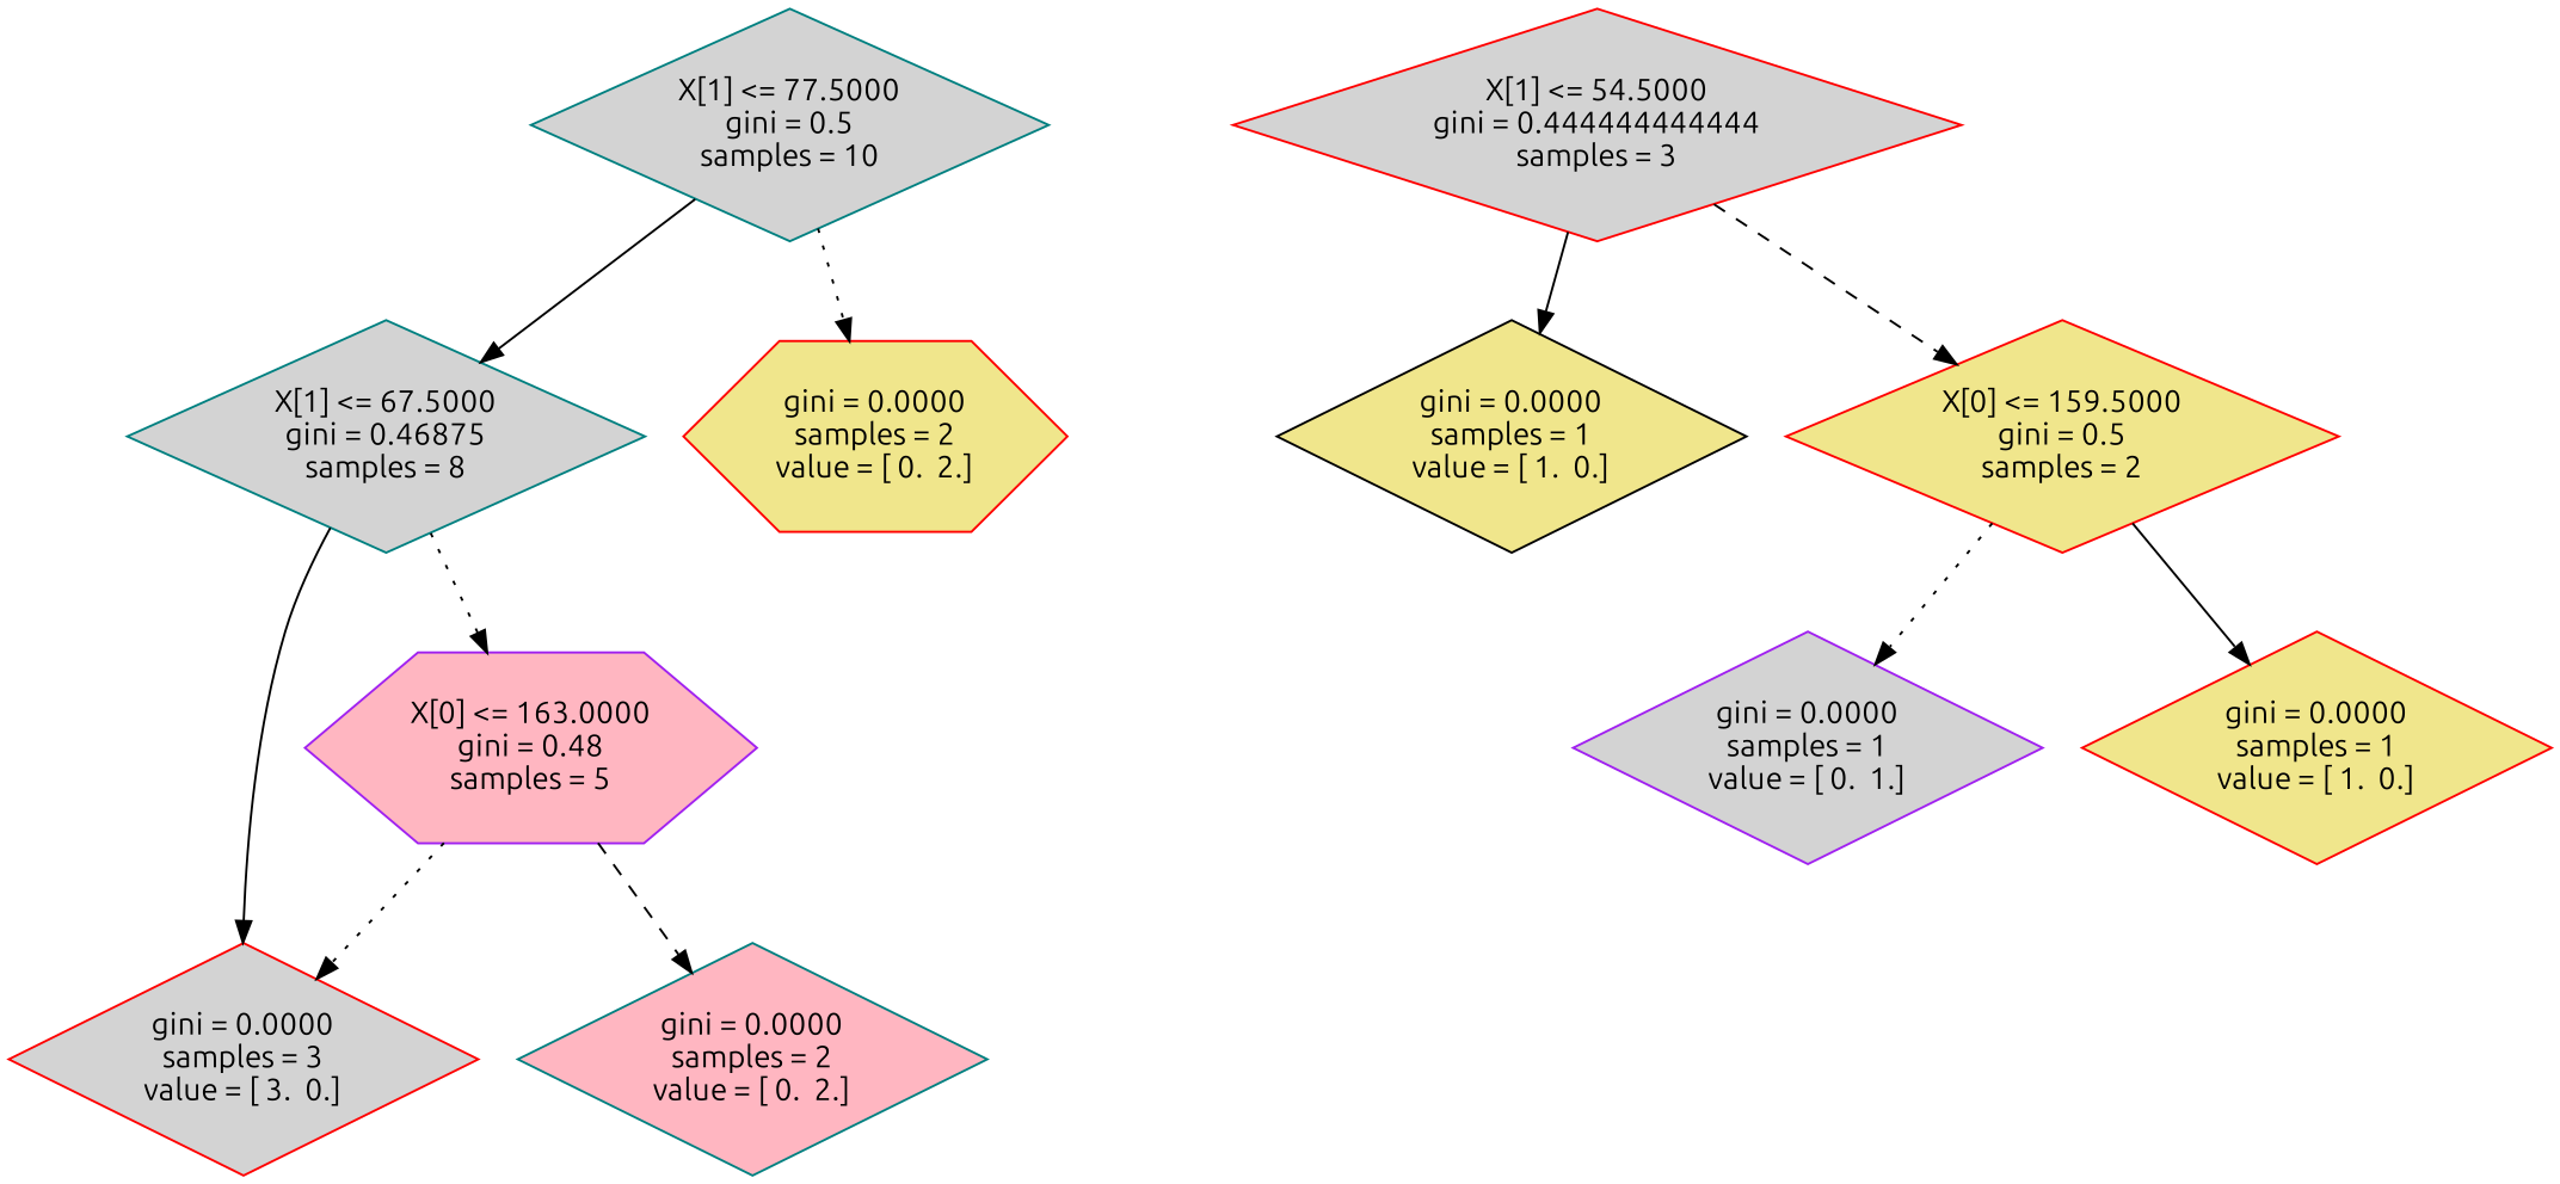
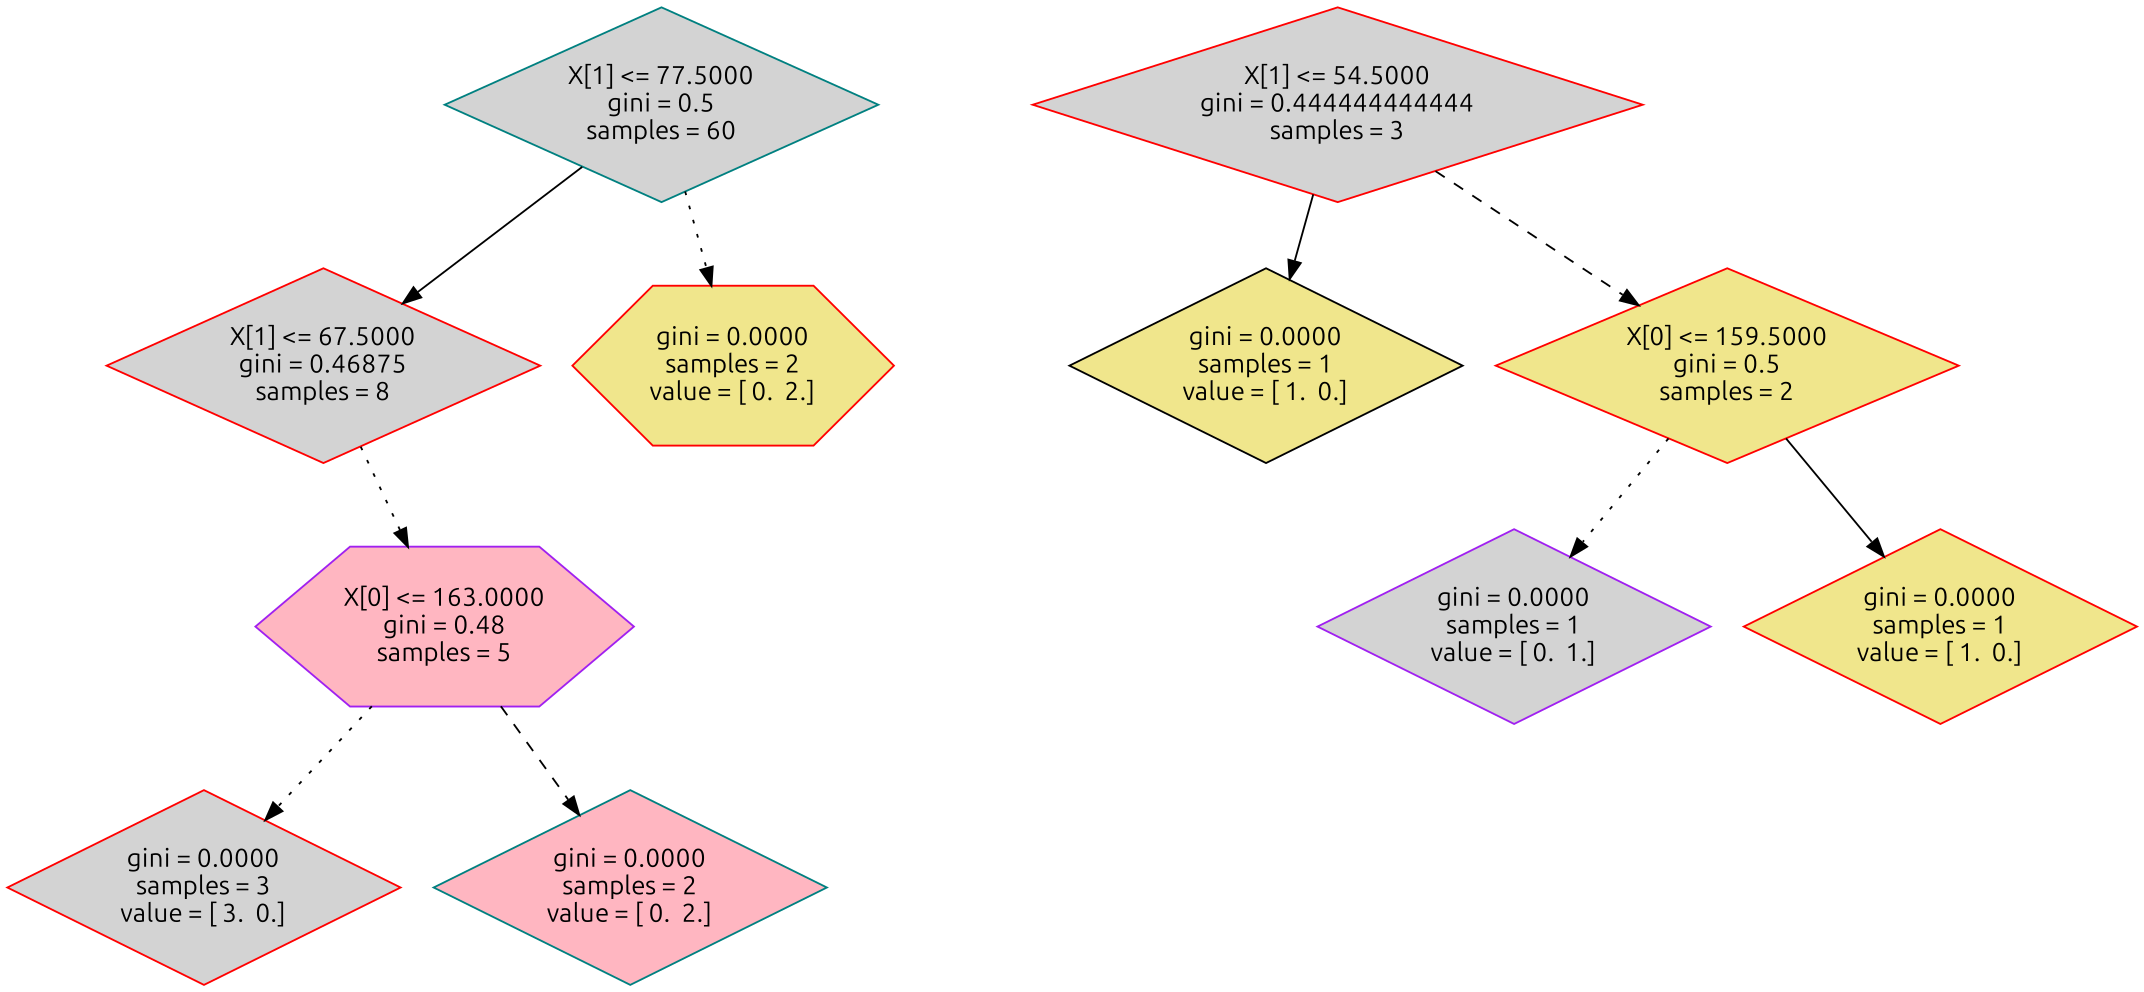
  digraph {
    fontname=Ubuntu
    node [color=red fillcolor=lightgrey fontname=Ubuntu shape=diamond style=filled]
    edge [fontname=Ubuntu style=solid]
-   n1 [color=teal label="X[1] <= 77.5000\ngini = 0.5\nsamples = 10"]
-   n2 [color=teal label="X[1] <= 67.5000\ngini = 0.46875\nsamples = 8"]
+   n1 [color=teal label="X[1] <= 77.5000\ngini = 0.5\nsamples = 60"]
+   n2 [label="X[1] <= 67.5000\ngini = 0.46875\nsamples = 8"]
    n3 [fillcolor=khaki label="gini = 0.0000\nsamples = 2\nvalue = [ 0.  2.]" shape=hexagon]
    n4 [color=purple fillcolor=lightpink label="X[0] <= 163.0000\ngini = 0.48\nsamples = 5" shape=hexagon]
    n5 [label="gini = 0.0000\nsamples = 3\nvalue = [ 3.  0.]"]
    n6 [color=teal fillcolor=lightpink label="gini = 0.0000\nsamples = 2\nvalue = [ 0.  2.]"]
    n7 [label="X[1] <= 54.5000\ngini = 0.444444444444\nsamples = 3"]
    n8 [color=black fillcolor=khaki label="gini = 0.0000\nsamples = 1\nvalue = [ 1.  0.]"]
    n9 [fillcolor=khaki label="X[0] <= 159.5000\ngini = 0.5\nsamples = 2"]
    n10 [color=purple label="gini = 0.0000\nsamples = 1\nvalue = [ 0.  1.]"]
    n11 [fillcolor=khaki label="gini = 0.0000\nsamples = 1\nvalue = [ 1.  0.]"]
    n1 -> n2
    n1 -> n3 [style=dotted]
    n2 -> n4 [style=dotted]
-   n2 -> n5
    n4 -> n5 [style=dotted]
    n4 -> n6 [style=dashed]
    n7 -> n8
    n7 -> n9 [style=dashed]
    n9 -> n10 [style=dotted]
    n9 -> n11
  }
